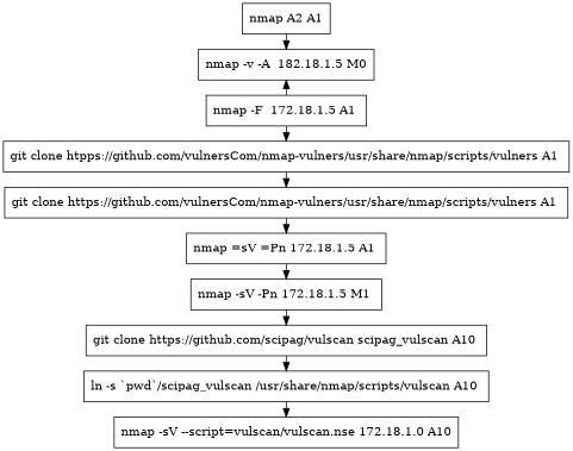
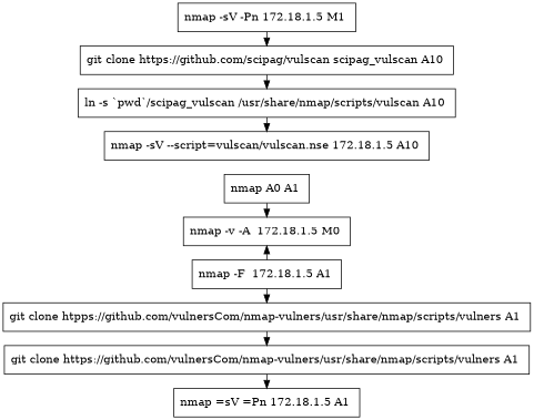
  digraph {
    rankdir=LR
    node [shape=box]
    edge [constraint=false]
-   n1 [label="nmap A2 A1"]
-   n2 [label="nmap -v -A  182.18.1.5 M0"]
+   n1 [label="nmap A0 A1 "]
+   n2 [label="nmap -v -A  172.18.1.5 M0 "]
    n3 [label="nmap -F  172.18.1.5 A1 "]
    n4 [label="git clone htpps://github.com/vulnersCom/nmap-vulners/usr/share/nmap/scripts/vulners A1 "]
    n5 [label="git clone https://github.com/vulnersCom/nmap-vulners/usr/share/nmap/scripts/vulners A1 "]
    n6 [label="nmap =sV =Pn 172.18.1.5 A1 "]
    n7 [label="nmap -sV -Pn 172.18.1.5 M1 "]
    n8 [label="git clone https://github.com/scipag/vulscan scipag_vulscan A10 "]
    n9 [label="ln -s `pwd`/scipag_vulscan /usr/share/nmap/scripts/vulscan A10 "]
-   n10 [label="nmap -sV --script=vulscan/vulscan.nse 172.18.1.0 A10"]
+   n10 [label="nmap -sV --script=vulscan/vulscan.nse 172.18.1.5 A10 "]
    n1 -> n2
    n3 -> n2
    n3 -> n4
    n4 -> n5
    n5 -> n6
-   n6 -> n7
    n7 -> n8
    n8 -> n9
    n9 -> n10
  }
